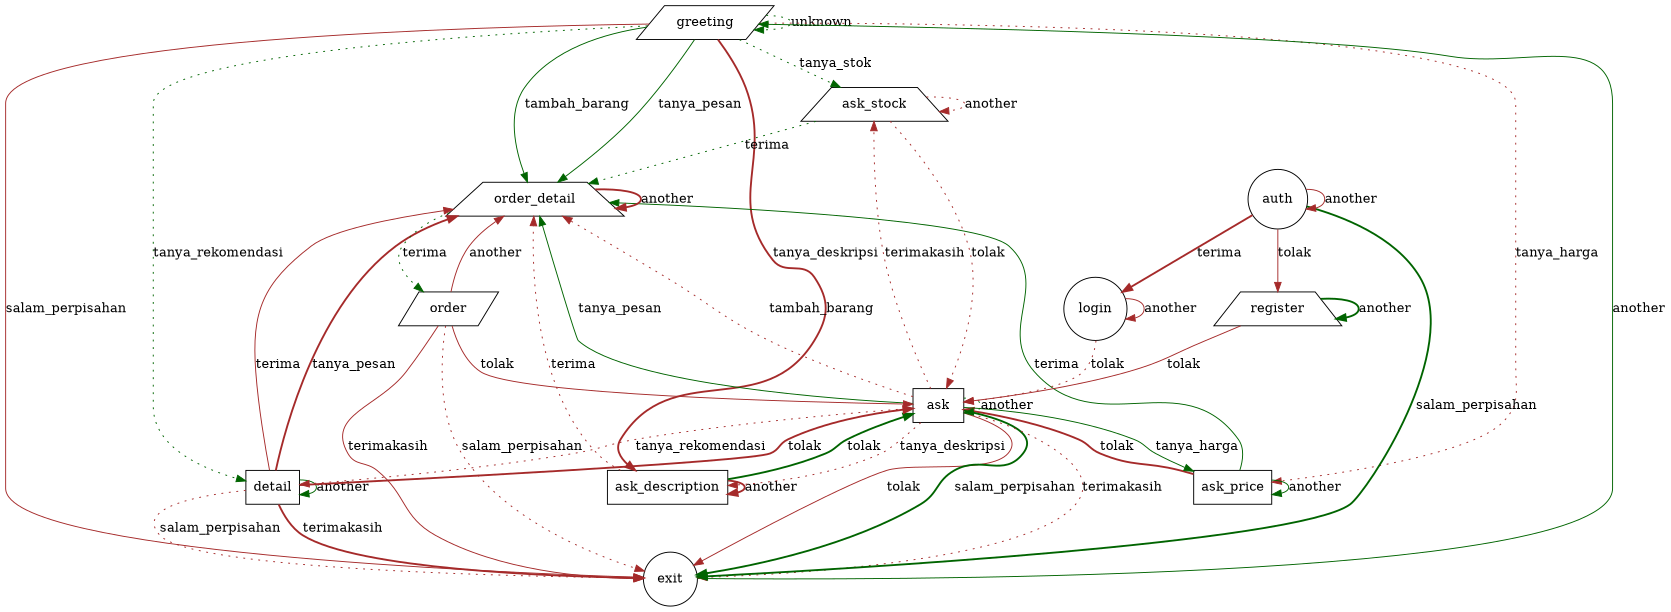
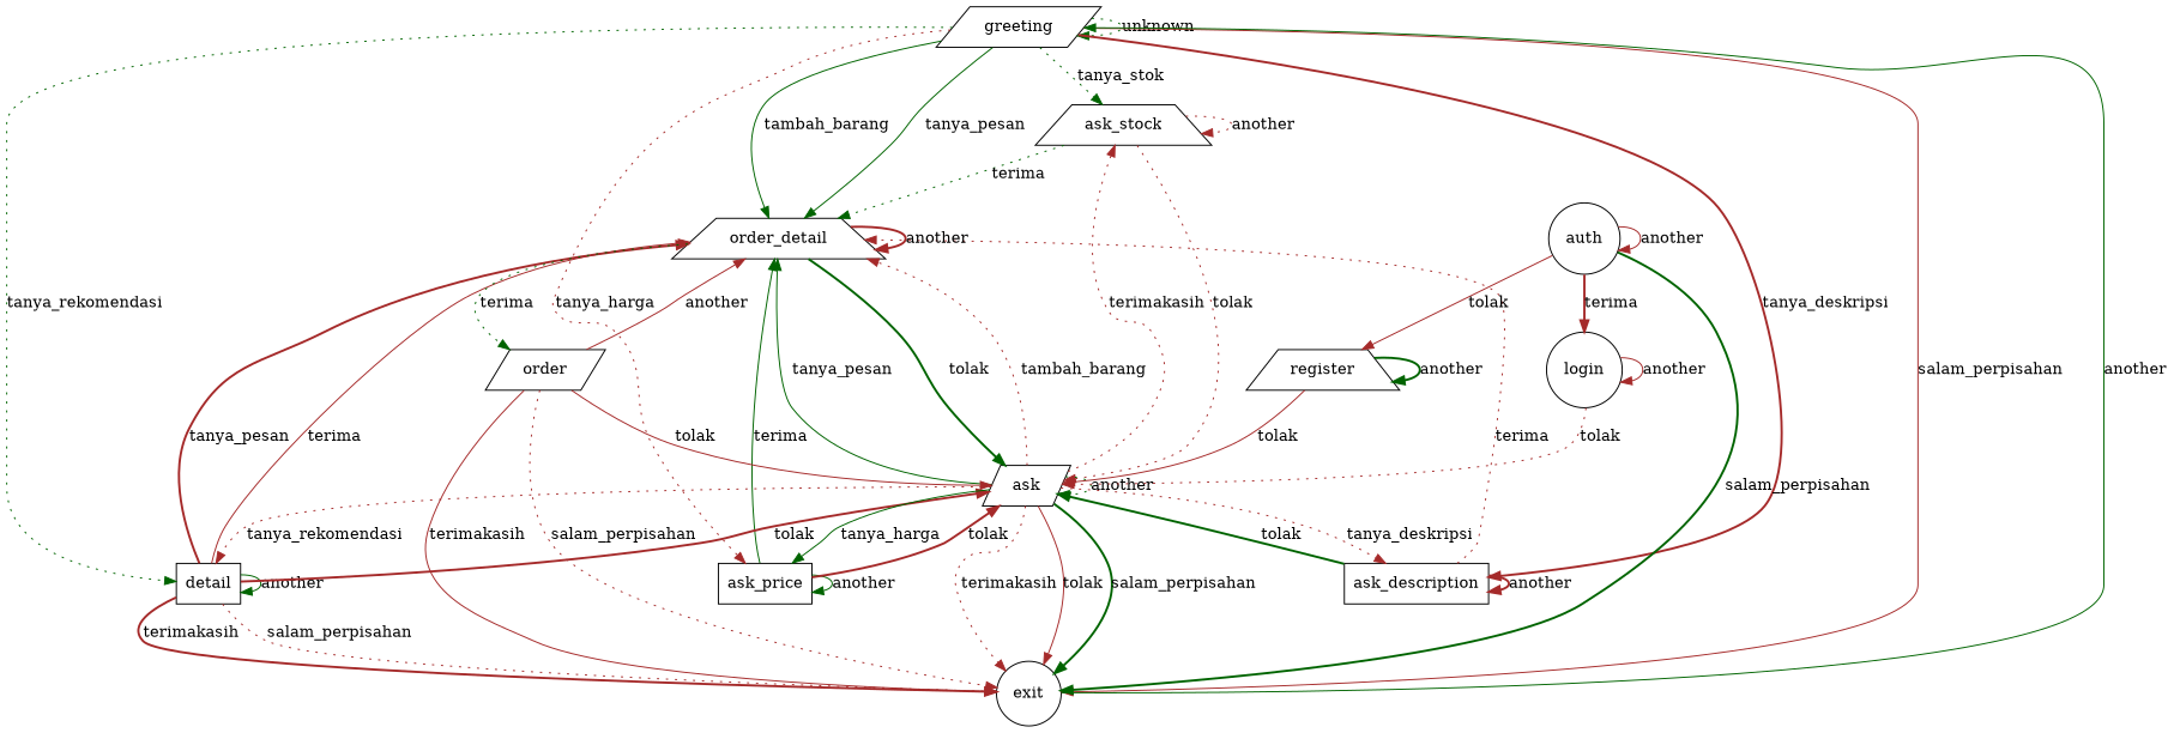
  digraph {
    node [shape=box]
    edge [color=brown style=dotted]
    greeting [shape=parallelogram]
    ask_stock [shape=trapezium]
    ask_price
    ask_description
    n5 [label=detail]
    exit [shape=circle]
    order_detail [shape=trapezium]
-   ask
+   ask [shape=parallelogram]
    order [shape=parallelogram]
    auth [shape=circle]
    login [shape=circle]
    register [shape=trapezium]
    greeting -> greeting [color=darkgreen label=unknown]
    greeting -> ask_stock [color=darkgreen label=tanya_stok]
    greeting -> ask_price [label=tanya_harga]
    greeting -> ask_description [label=tanya_deskripsi style=bold]
    greeting -> n5 [color=darkgreen label=tanya_rekomendasi]
    greeting -> exit [label=salam_perpisahan style=solid]
    greeting -> order_detail [color=darkgreen label=tambah_barang style=solid]
    greeting -> order_detail [color=darkgreen label=tanya_pesan style=solid]
    ask_stock -> ask_stock [label=another]
    ask_stock -> order_detail [color=darkgreen label=terima]
    ask_stock -> ask [label=tolak]
    ask_price -> ask_price [color=darkgreen label=another style=solid]
    ask_price -> order_detail [color=darkgreen label=terima style=solid]
    ask_price -> ask [label=tolak style=bold]
    ask_description -> ask_description [label=another style=bold]
    ask_description -> order_detail [label=terima]
    ask_description -> ask [color=darkgreen label=tolak style=bold]
    n5 -> n5 [color=darkgreen label=another style=solid]
    n5 -> exit [label=salam_perpisahan]
    n5 -> exit [label=terimakasih style=bold]
    n5 -> order_detail [label=terima style=solid]
    n5 -> order_detail [label=tanya_pesan style=bold]
    n5 -> ask [label=tolak style=bold]
    exit -> greeting [color=darkgreen label=another style=solid]
    order_detail -> order_detail [label=another style=bold]
+   order_detail -> ask [color=darkgreen label=tolak style=bold]
    order_detail -> order [color=darkgreen label=terima]
    ask -> ask_stock [label=terimakasih]
    ask -> ask_price [color=darkgreen label=tanya_harga style=solid]
    ask -> ask_description [label=tanya_deskripsi]
    ask -> n5 [label=tanya_rekomendasi]
    ask -> exit [label=tolak style=solid]
    ask -> exit [color=darkgreen label=salam_perpisahan style=bold]
    ask -> exit [label=terimakasih]
    ask -> order_detail [label=tambah_barang]
    ask -> order_detail [color=darkgreen label=tanya_pesan style=solid]
    ask -> ask [color=darkgreen label=another]
    order -> exit [label=terimakasih style=solid]
    order -> exit [label=salam_perpisahan]
    order -> order_detail [label=another style=solid]
    order -> ask [label=tolak style=solid]
    auth -> exit [color=darkgreen label=salam_perpisahan style=bold]
    auth -> auth [label=another style=solid]
    auth -> login [label=terima style=bold]
    auth -> register [label=tolak style=solid]
    login -> ask [label=tolak]
    login -> login [label=another style=solid]
    register -> ask [label=tolak style=solid]
    register -> register [color=darkgreen label=another style=bold]
  }
